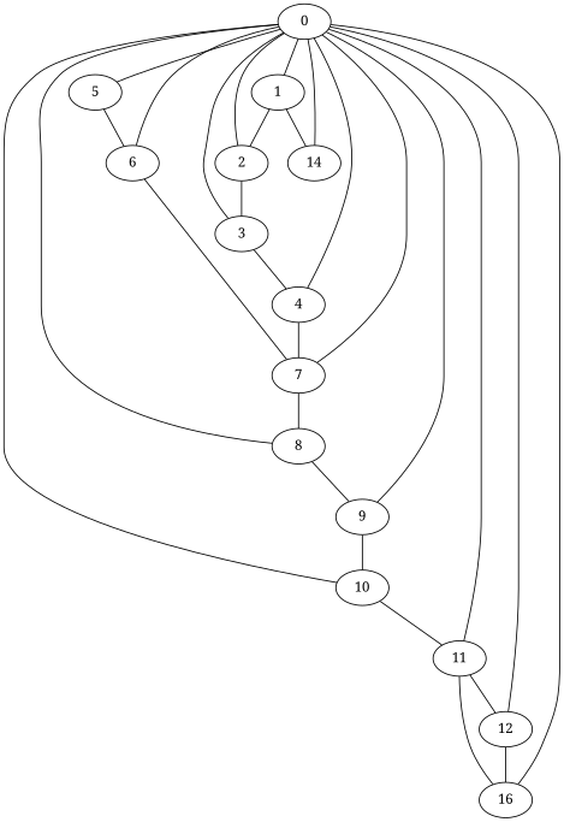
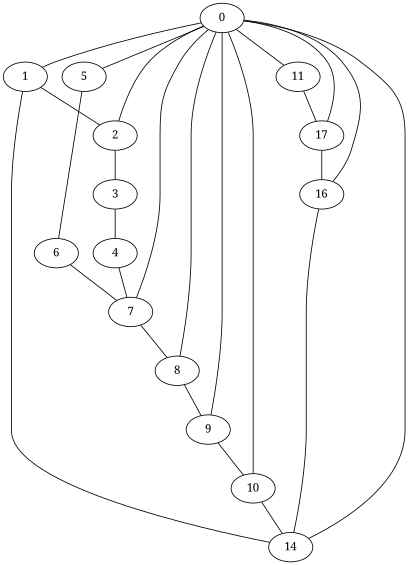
  strict graph {
    fontname="Noto Serif"
    node [fontname="Noto Serif"]
    edge [fontname="Noto Serif" weight=1]
    1
    2
    14
    3
    5
    6
    7
    9
    10
    11
    n11 [label=16]
-   12
+   12 [label=17]
    4
    8
    0
    1 -- 2
    1 -- 14
    2 -- 3
    3 -- 4
    5 -- 6
    6 -- 7
    7 -- 8
    9 -- 10
-   10 -- 11
+   10 -- 14
    11 -- 12
-   n11 -- 11
+   n11 -- 14
    12 -- n11
    4 -- 7
    8 -- 9
    0 -- 1
    0 -- 2
    0 -- 14
-   0 -- 3
    0 -- 5
-   0 -- 6
    0 -- 7
    0 -- 9
    0 -- 10
    0 -- 11
    0 -- n11
    0 -- 12
-   0 -- 4
    0 -- 8
  }
